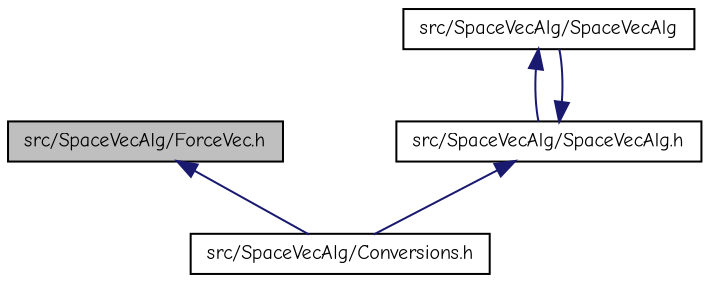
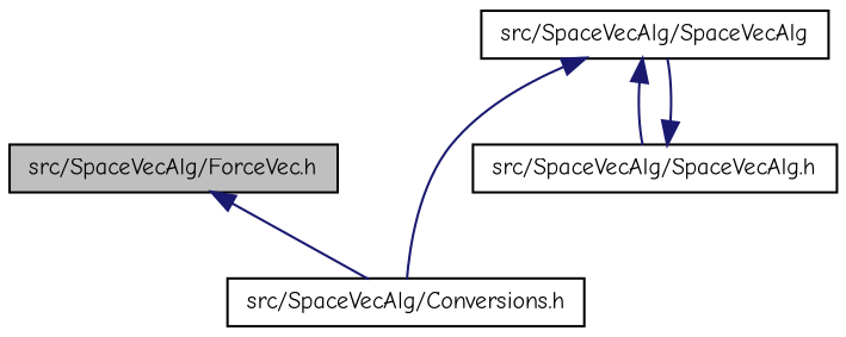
  digraph {
    fontname="Comic Neue"
    node [color=black fillcolor=white fontname="Comic Neue" fontsize=10 shape=record style=filled]
    edge [color=midnightblue dir=back fontname="Comic Neue" fontsize=10 labelfontname=Helvetica labelfontsize=10 style=solid]
    n1 [fillcolor=grey75 fontcolor=black height=0.2 label="src/SpaceVecAlg/ForceVec.h" width=0.4]
    n2 [height=0.2 label="src/SpaceVecAlg/Conversions.h" width=0.4]
    n3 [height=0.2 label="src/SpaceVecAlg/SpaceVecAlg" width=0.4]
    n4 [height=0.2 label="src/SpaceVecAlg/SpaceVecAlg.h" width=0.4]
    n1 -> n2
-   n4 -> n2
+   n3 -> n2
    n3 -> n4
    n4 -> n3
  }
